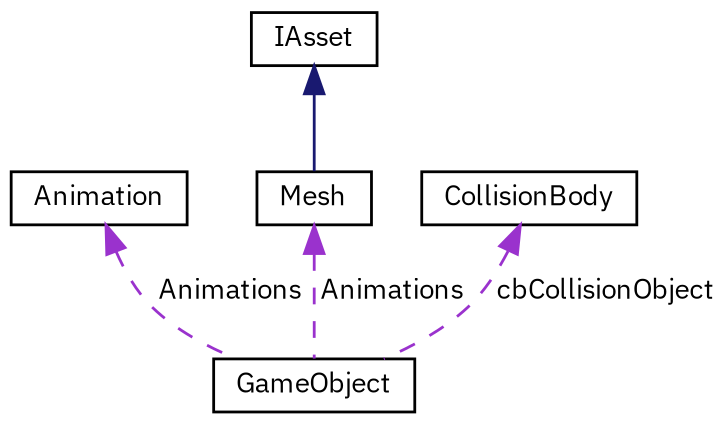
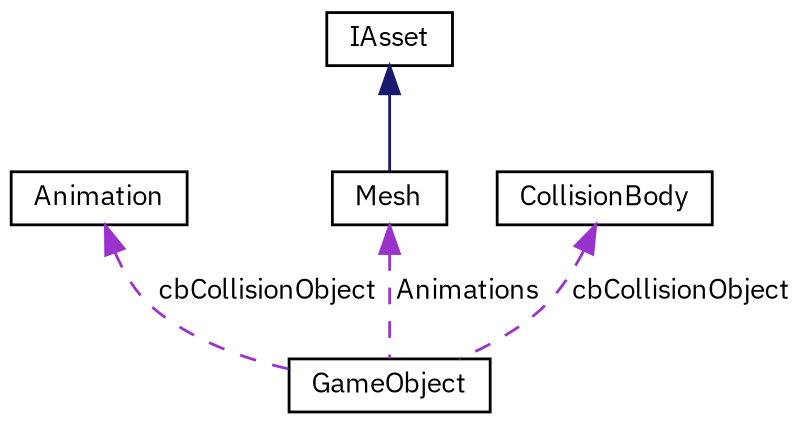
  digraph {
    fontname="IBM Plex Sans"
    node [color=black fillcolor=white fontname="IBM Plex Sans" fontsize=10 shape=record style=filled]
    edge [color=darkorchid3 dir=back fontname="IBM Plex Sans" fontsize=10 labelfontname=Helvetica labelfontsize=10 style=dashed]
    n1 [height=0.2 label=GameObject width=0.4]
    n2 [height=0.2 label=Animation width=0.4]
    n3 [height=0.2 label=Mesh width=0.4]
    n4 [height=0.2 label=IAsset width=0.4]
    n5 [height=0.2 label=CollisionBody width=0.4]
-   n2 -> n1 [label=" Animations"]
+   n2 -> n1 [label=" cbCollisionObject"]
    n3 -> n1 [label=" Animations"]
    n4 -> n3 [color=midnightblue style=solid]
    n5 -> n1 [label=" cbCollisionObject"]
  }
